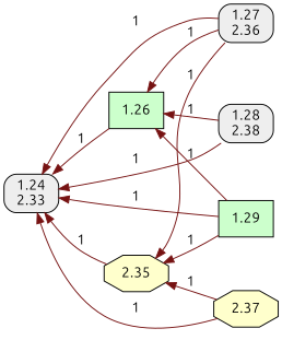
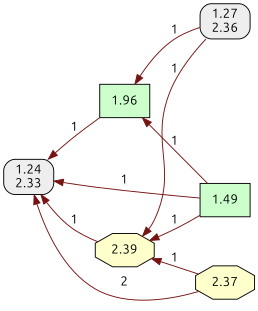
  digraph {
    fontname=Ubuntu
    rankdir=RL
    node [fillcolor="#EEEEEE" fontname=Ubuntu shape=box style=filled]
    edge [color="#761212" fontname=Ubuntu style=filled]
    "1.24\n2.33" [style="filled,rounded"]
-   1.26 [fillcolor="#CCFFCC"]
+   1.26 [fillcolor="#CCFFCC" label=1.96]
    "1.27\n2.36" [style="filled,rounded"]
-   2.35 [fillcolor="#FFFFCC" shape=octagon]
-   "1.28\n2.38" [style="filled,rounded"]
-   1.29 [fillcolor="#CCFFCC"]
+   2.35 [fillcolor="#FFFFCC" shape=octagon label=2.39]
+   1.29 [fillcolor="#CCFFCC" label=1.49]
    2.37 [fillcolor="#FFFFCC" shape=octagon]
    1.26 -> "1.24\n2.33" [label=1]
-   "1.27\n2.36" -> "1.24\n2.33" [label=1]
    "1.27\n2.36" -> 1.26 [label=1]
    "1.27\n2.36" -> 2.35 [label=1]
    2.35 -> "1.24\n2.33" [label=1]
-   "1.28\n2.38" -> "1.24\n2.33" [label=1]
-   "1.28\n2.38" -> 1.26 [label=1]
    1.29 -> "1.24\n2.33" [label=1]
    1.29 -> 1.26 [label=1]
    1.29 -> 2.35 [label=1]
-   2.37 -> "1.24\n2.33" [label=1]
+   2.37 -> "1.24\n2.33" [label=2]
    2.37 -> 2.35 [label=1]
  }
